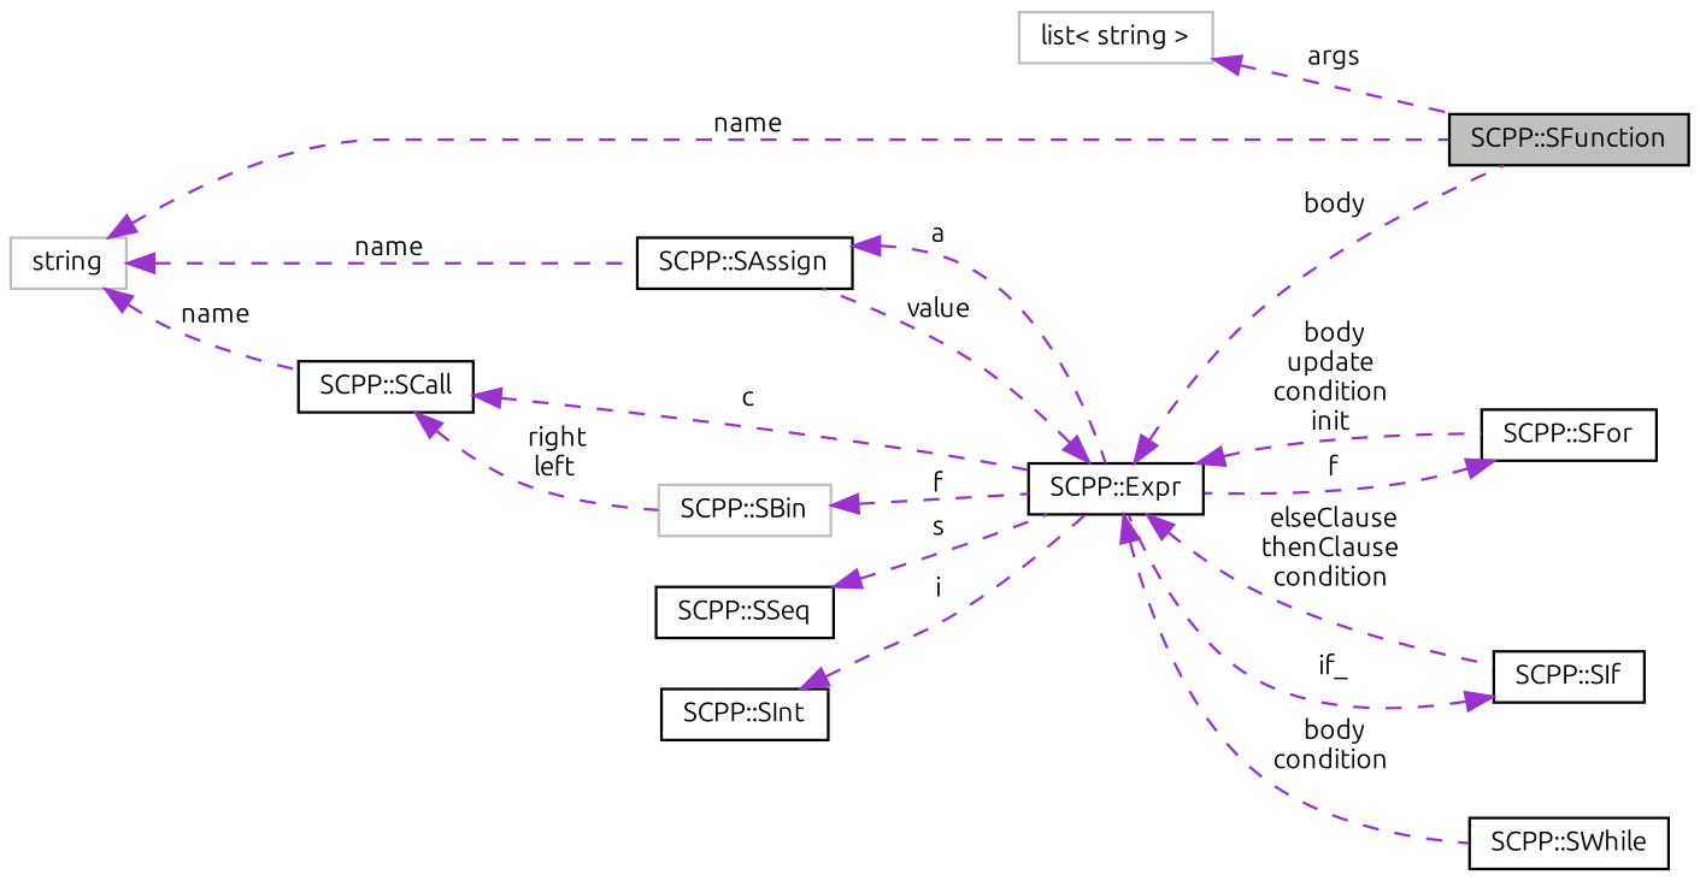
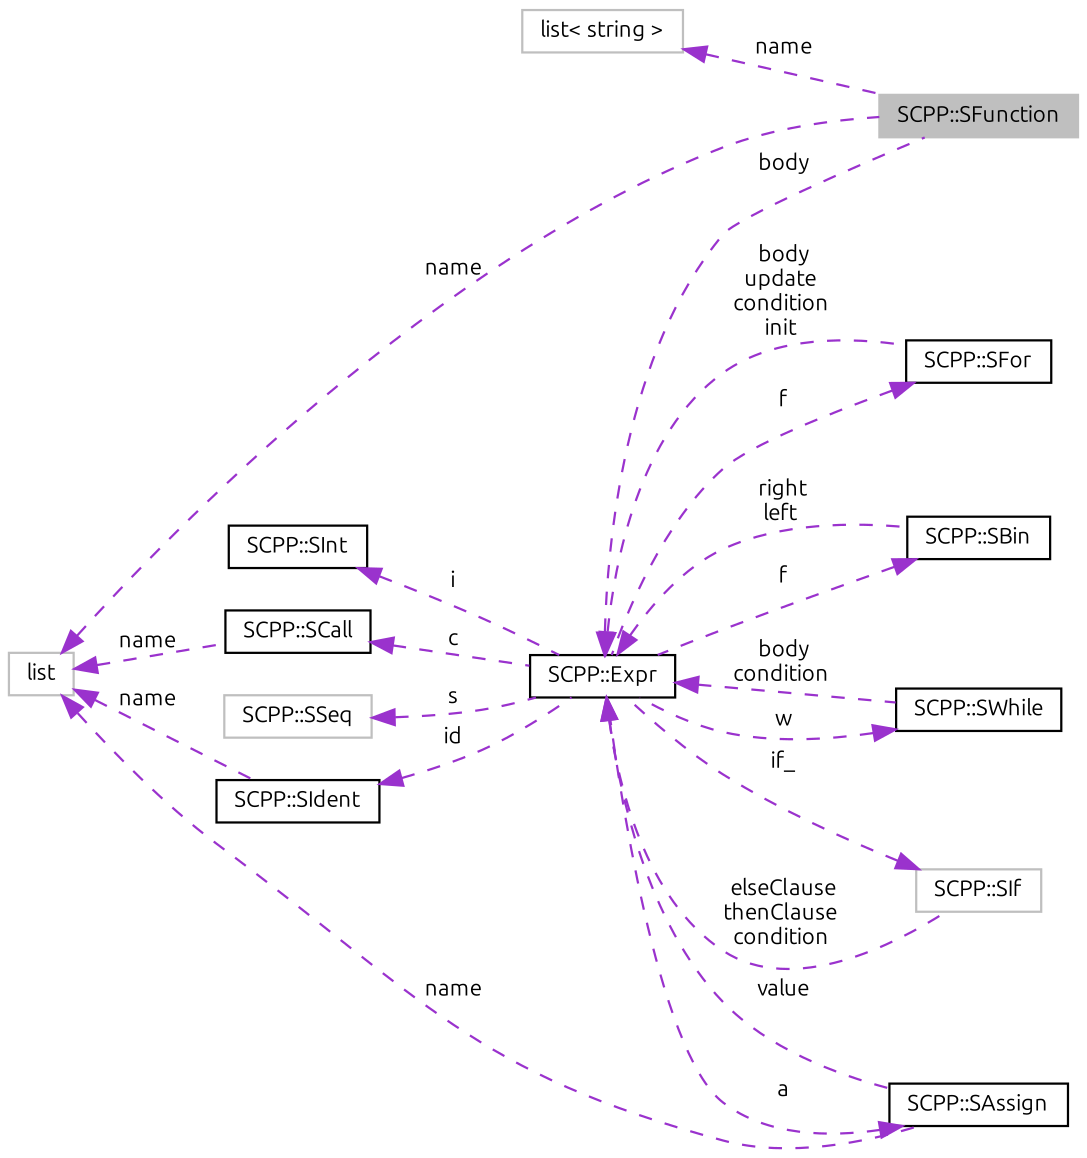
  digraph {
    fontname=Ubuntu
    rankdir=LR
    node [color=black fillcolor=white fontname=Ubuntu fontsize=10 shape=record style=filled]
    edge [color=darkorchid3 dir=back fontname=Ubuntu fontsize=10 labelfontname=Helvetica labelfontsize=10 style=dashed]
-   n1 [fillcolor=grey75 fontcolor=black height=0.2 label="SCPP::SFunction" width=0.4]
+   n1 [color=grey75 fillcolor=grey75 fontcolor=black height=0.2 label="SCPP::SFunction" width=0.4]
    n2 [color=grey75 height=0.2 label="list\< string \>" width=0.4]
-   n3 [color=grey75 height=0.2 label=string width=0.4]
+   n3 [color=grey75 height=0.2 label=list width=0.4]
+   n4 [height=0.2 label="SCPP::SIdent" width=0.4]
    n5 [height=0.2 label="SCPP::SAssign" width=0.4]
    n6 [height=0.2 label="SCPP::SCall" width=0.4]
    n7 [height=0.2 label="SCPP::Expr" width=0.4]
    n8 [height=0.2 label="SCPP::SFor" width=0.4]
-   n9 [height=0.2 label="SCPP::SIf" width=0.4]
-   n10 [color=grey75 height=0.2 label="SCPP::SBin" width=0.4]
+   n9 [color=grey75 height=0.2 label="SCPP::SIf" width=0.4]
+   n10 [height=0.2 label="SCPP::SBin" width=0.4]
    n11 [height=0.2 label="SCPP::SWhile" width=0.4]
-   n12 [height=0.2 label="SCPP::SSeq" width=0.4]
+   n12 [color=grey75 height=0.2 label="SCPP::SSeq" width=0.4]
    n13 [height=0.2 label="SCPP::SInt" width=0.4]
-   n2 -> n1 [label=" args"]
+   n2 -> n1 [label=" name"]
    n3 -> n1 [label=" name"]
+   n3 -> n4 [label=" name"]
    n3 -> n5 [label=" name"]
    n3 -> n6 [label=" name"]
+   n4 -> n7 [label=" id"]
    n5 -> n7 [label=" a"]
    n6 -> n7 [label=" c"]
    n7 -> n1 [label=" body"]
    n7 -> n5 [label=" value"]
    n7 -> n8 [label=" body\nupdate\ncondition\ninit"]
    n7 -> n9 [label=" elseClause\nthenClause\ncondition"]
-   n6 -> n10 [label=" right\nleft"]
+   n7 -> n10 [label=" right\nleft"]
    n7 -> n11 [label=" body\ncondition"]
    n8 -> n7 [label=" f"]
    n9 -> n7 [label=" if_"]
    n10 -> n7 [label=" f"]
+   n11 -> n7 [label=" w"]
    n12 -> n7 [label=" s"]
    n13 -> n7 [label=" i"]
  }
